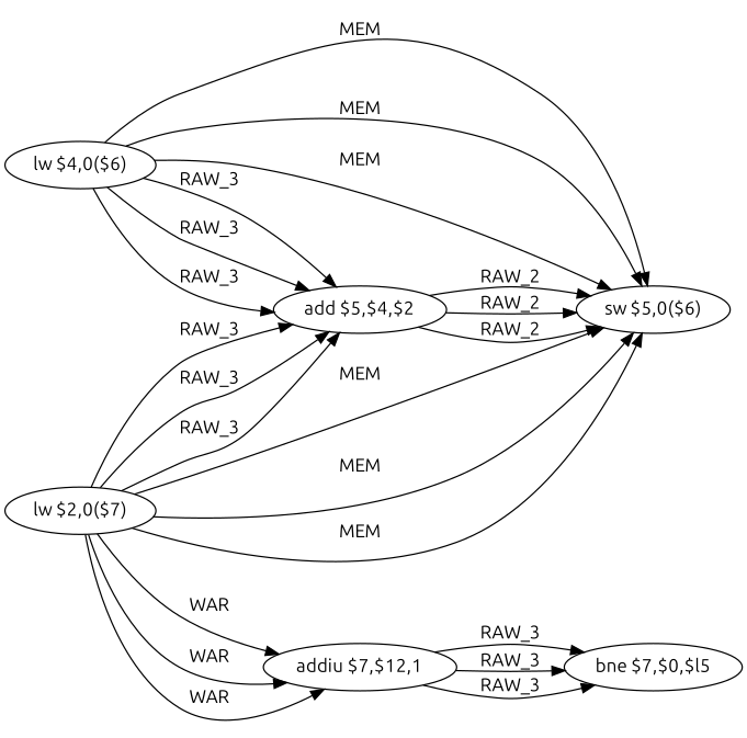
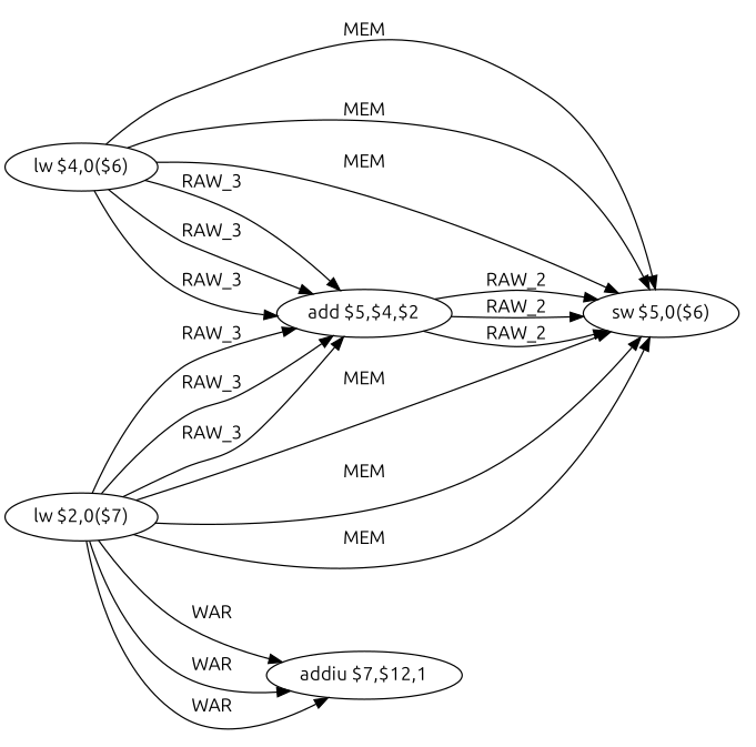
  digraph {
    fontname=Ubuntu
    rankdir=LR
    node [fontname=Ubuntu shape=ellipse]
    edge [fontname=Ubuntu]
    n1 [label="lw $4,0($6)"]
    n2 [label="add $5,$4,$2"]
    n3 [label="sw $5,0($6)"]
    n4 [label="lw $2,0($7)"]
    n5 [label="addiu $7,$12,1"]
-   n6 [label="bne $7,$0,$l5"]
    n1 -> n2 [label=RAW_3]
    n1 -> n2 [label=RAW_3]
    n1 -> n2 [label=RAW_3]
    n1 -> n3 [label=MEM]
    n1 -> n3 [label=MEM]
    n1 -> n3 [label=MEM]
    n2 -> n3 [label=RAW_2]
    n2 -> n3 [label=RAW_2]
    n2 -> n3 [label=RAW_2]
    n4 -> n2 [label=RAW_3]
    n4 -> n2 [label=RAW_3]
    n4 -> n2 [label=RAW_3]
    n4 -> n3 [label=MEM]
    n4 -> n3 [label=MEM]
    n4 -> n3 [label=MEM]
    n4 -> n5 [label=WAR]
    n4 -> n5 [label=WAR]
    n4 -> n5 [label=WAR]
-   n5 -> n6 [label=RAW_3]
-   n5 -> n6 [label=RAW_3]
-   n5 -> n6 [label=RAW_3]
  }
